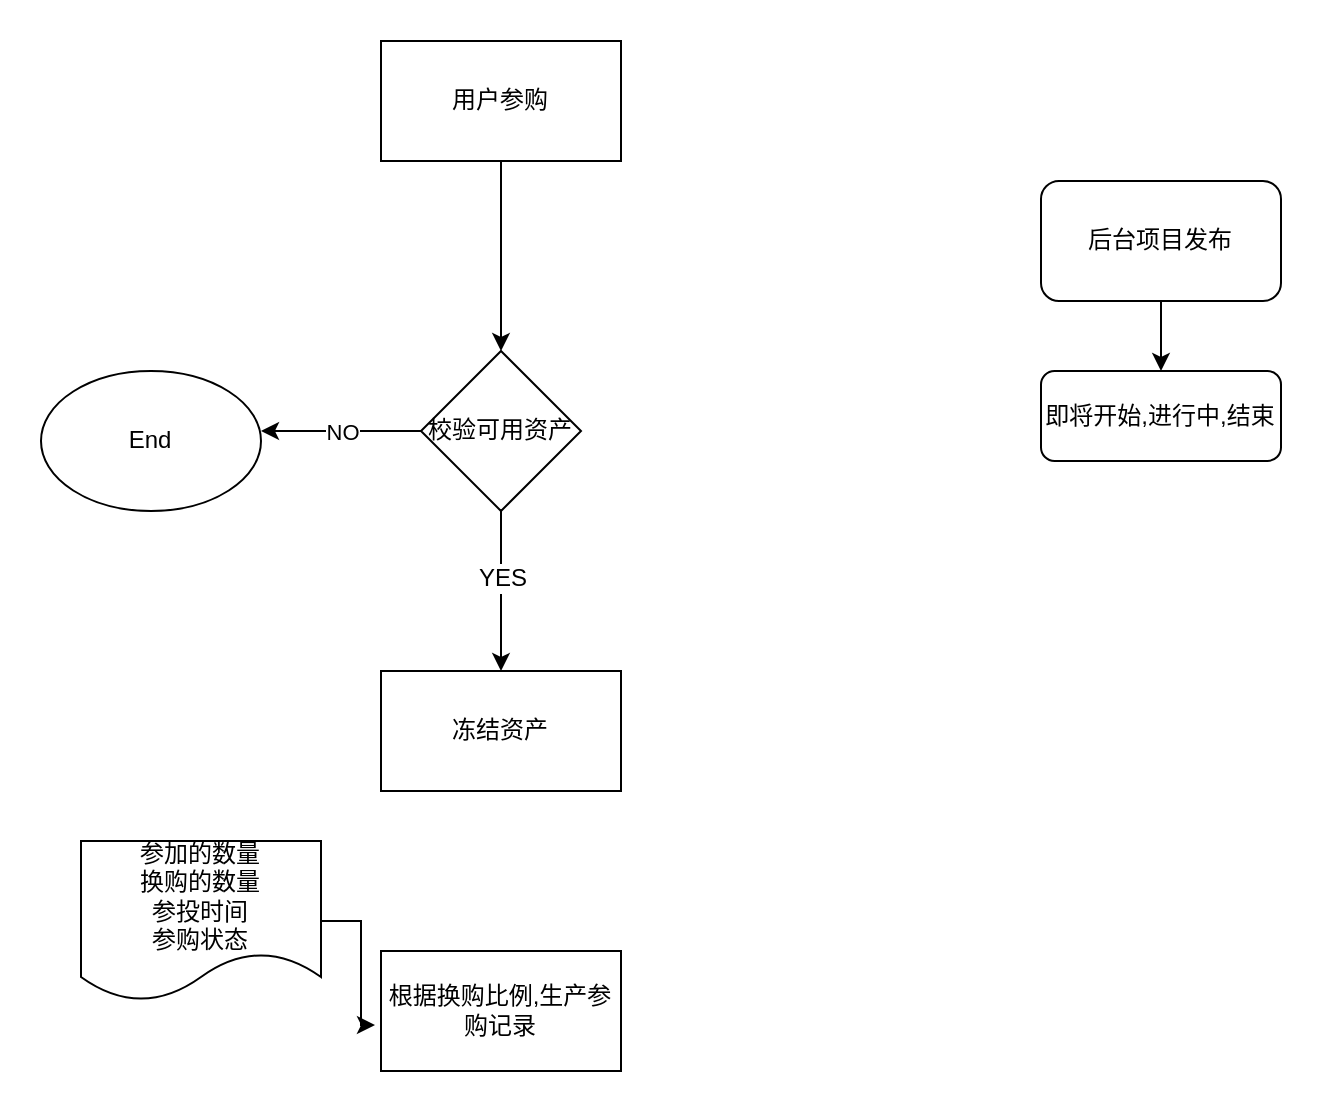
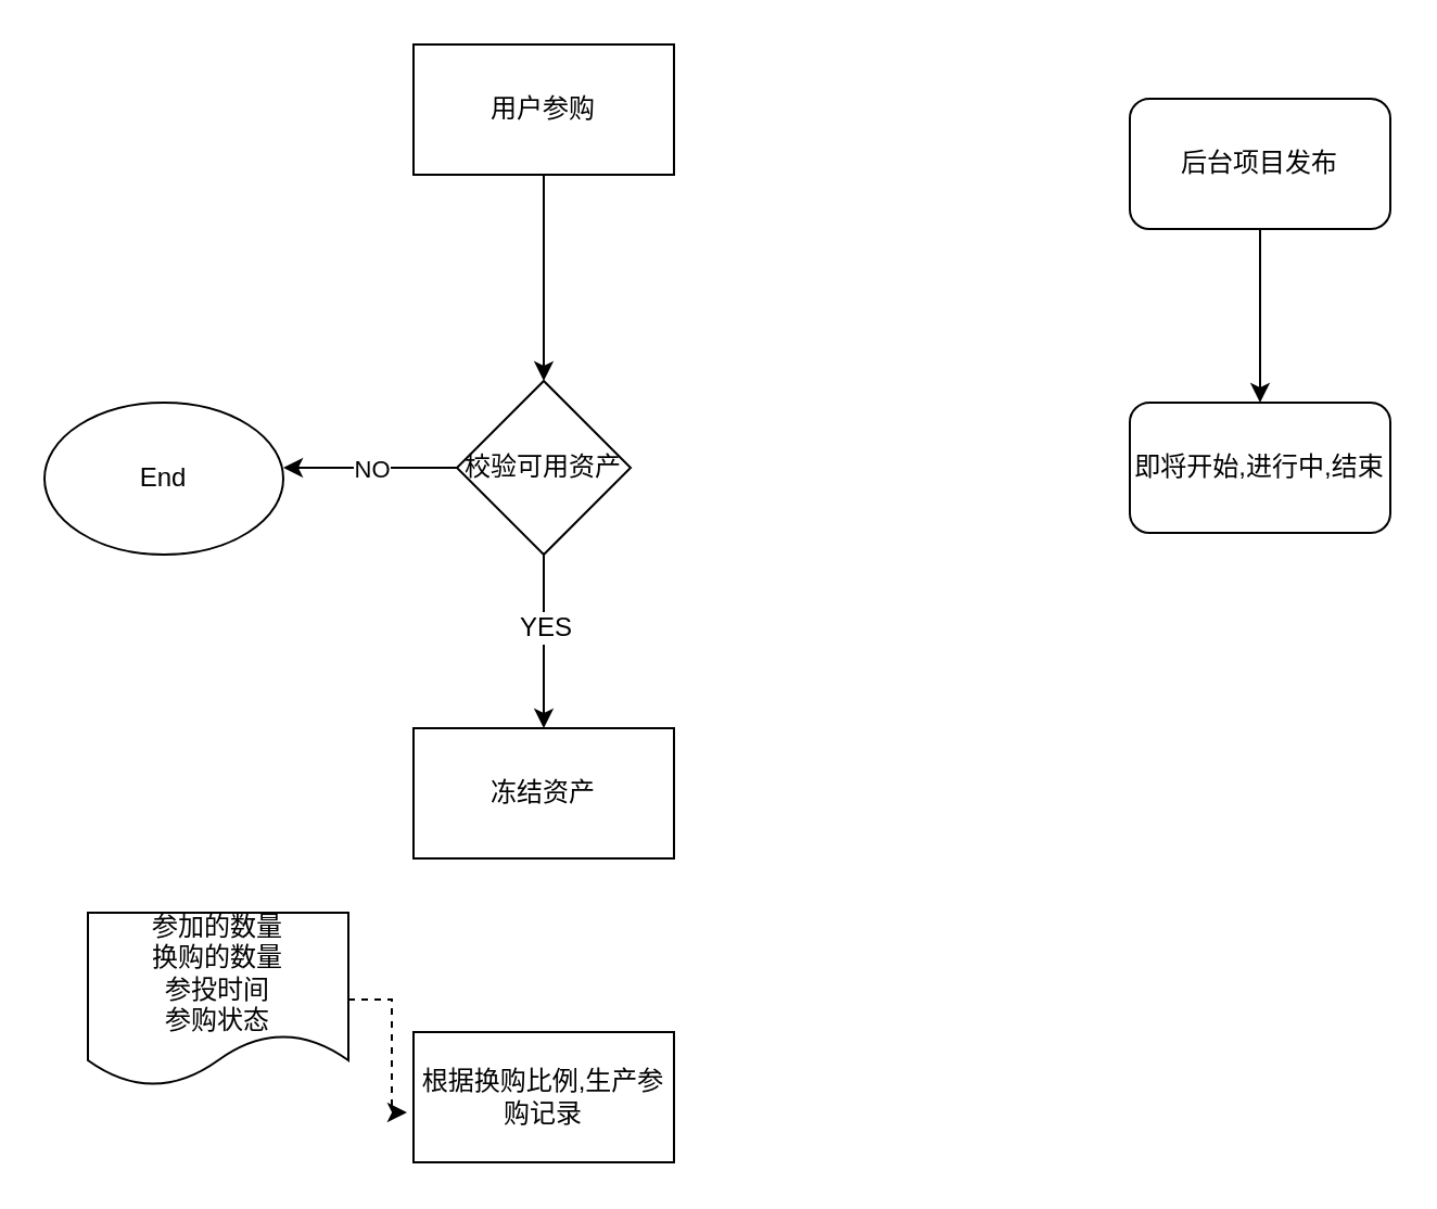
  <mxCell id="0" />
  <mxCell id="1" parent="0" />
  <mxCell id="2" value="" style="edgeStyle=orthogonalEdgeStyle;rounded=0;orthogonalLoop=1;jettySize=auto;html=1;" parent="1" source="3" edge="1"><mxGeometry relative="1" as="geometry"><mxPoint x="250" y="175" as="targetPoint" /></mxGeometry></mxCell>
  <mxCell id="3" value="用户参购" style="rounded=0;whiteSpace=wrap;html=1;" parent="1" vertex="1"><mxGeometry x="190" y="20" width="120" height="60" as="geometry" /></mxCell>
  <mxCell id="4" value="NO" style="edgeStyle=orthogonalEdgeStyle;rounded=0;orthogonalLoop=1;jettySize=auto;html=1;" parent="1" source="7" edge="1"><mxGeometry relative="1" as="geometry"><mxPoint x="130" y="215" as="targetPoint" /></mxGeometry></mxCell>
  <mxCell id="5" value="" style="edgeStyle=orthogonalEdgeStyle;rounded=0;orthogonalLoop=1;jettySize=auto;html=1;" parent="1" source="7" edge="1"><mxGeometry relative="1" as="geometry"><mxPoint x="250" y="335" as="targetPoint" /></mxGeometry></mxCell>
  <mxCell id="6" value="YES" style="text;html=1;resizable=0;points=[];align=center;verticalAlign=middle;labelBackgroundColor=#ffffff;" parent="5" vertex="1" connectable="0"><mxGeometry x="-0.175" relative="1" as="geometry"><mxPoint as="offset" /></mxGeometry></mxCell>
  <mxCell id="7" value="校验可用资产" style="rhombus;whiteSpace=wrap;html=1;" parent="1" vertex="1"><mxGeometry x="210" y="175" width="80" height="80" as="geometry" /></mxCell>
  <mxCell id="8" value="End" style="ellipse;whiteSpace=wrap;html=1;" parent="1" vertex="1"><mxGeometry x="20" y="185" width="110" height="70" as="geometry" /></mxCell>
  <mxCell id="9" value="冻结资产" style="rounded=0;whiteSpace=wrap;html=1;" parent="1" vertex="1"><mxGeometry x="190" y="335" width="120" height="60" as="geometry" /></mxCell>
  <mxCell id="10" value="根据换购比例,生产参购记录" style="rounded=0;whiteSpace=wrap;html=1;" parent="1" vertex="1"><mxGeometry x="190" y="475" width="120" height="60" as="geometry" /></mxCell>
- <mxCell id="11" style="edgeStyle=orthogonalEdgeStyle;rounded=0;orthogonalLoop=1;jettySize=auto;html=1;entryX=-0.025;entryY=0.617;entryDx=0;entryDy=0;entryPerimeter=0;" parent="1" source="12" target="10" edge="1"><mxGeometry relative="1" as="geometry" /></mxCell>
+ <mxCell id="11" style="edgeStyle=orthogonalEdgeStyle;rounded=0;orthogonalLoop=1;jettySize=auto;html=1;entryX=-0.025;entryY=0.617;entryDx=0;entryDy=0;entryPerimeter=0;dashed=1;" parent="1" source="12" target="10" edge="1"><mxGeometry relative="1" as="geometry" /></mxCell>
  <mxCell id="12" value="参加的数量&lt;br&gt;换购的数量&lt;br&gt;参投时间&lt;br&gt;参购状态" style="shape=document;whiteSpace=wrap;html=1;boundedLbl=1;" parent="1" vertex="1"><mxGeometry x="40" y="420" width="120" height="80" as="geometry" /></mxCell>
  <mxCell id="13" value="" style="edgeStyle=orthogonalEdgeStyle;rounded=0;orthogonalLoop=1;jettySize=auto;html=1;" edge="1" parent="1" source="14" target="15"><mxGeometry relative="1" as="geometry" /></mxCell>
- <mxCell id="14" value="后台项目发布" style="rounded=1;whiteSpace=wrap;html=1;" vertex="1" parent="1"><mxGeometry x="520" y="90" width="120" height="60" as="geometry" /></mxCell>
- <mxCell id="15" value="即将开始,进行中,结束" style="rounded=1;whiteSpace=wrap;html=1;" vertex="1" parent="1"><mxGeometry x="520" y="185" width="120" height="45" as="geometry" /></mxCell>
+ <mxCell id="14" value="后台项目发布" style="rounded=1;whiteSpace=wrap;html=1;" vertex="1" parent="1"><mxGeometry x="520" y="45" width="120" height="60" as="geometry" /></mxCell>
+ <mxCell id="15" value="即将开始,进行中,结束" style="rounded=1;whiteSpace=wrap;html=1;" vertex="1" parent="1"><mxGeometry x="520" y="185" width="120" height="60" as="geometry" /></mxCell>
